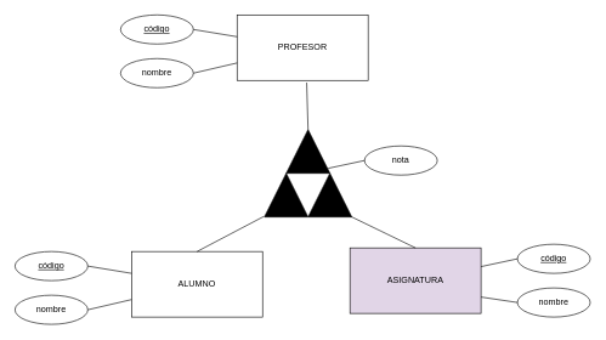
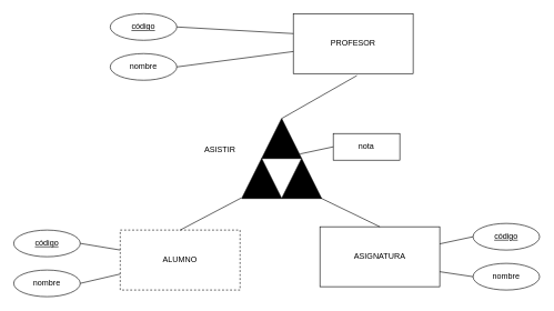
  <mxCell id="0" />
  <mxCell id="1" parent="0" />
- <mxCell id="2" value="PROFESOR" style="rounded=0;whiteSpace=wrap;html=1;" parent="1" vertex="1"><mxGeometry x="325" y="20" width="180" height="90" as="geometry" /></mxCell>
+ <mxCell id="2" value="PROFESOR" style="rounded=0;whiteSpace=wrap;html=1;" parent="1" vertex="1"><mxGeometry x="440" y="20" width="180" height="90" as="geometry" /></mxCell>
  <mxCell id="3" value="&lt;u&gt;código&lt;/u&gt;" style="ellipse;whiteSpace=wrap;html=1;" parent="1" vertex="1"><mxGeometry x="165" y="20" width="100" height="40" as="geometry" /></mxCell>
  <mxCell id="4" value="" style="endArrow=none;html=1;rounded=0;entryX=0;entryY=0.333;entryDx=0;entryDy=0;entryPerimeter=0;exitX=1;exitY=0.5;exitDx=0;exitDy=0;" parent="1" source="3" target="2" edge="1"><mxGeometry width="50" height="50" relative="1" as="geometry"><mxPoint x="225" y="20" as="sourcePoint" /><mxPoint x="255" y="-10" as="targetPoint" /></mxGeometry></mxCell>
  <mxCell id="5" value="nombre" style="ellipse;whiteSpace=wrap;html=1;" parent="1" vertex="1"><mxGeometry x="165" y="80" width="100" height="40" as="geometry" /></mxCell>
  <mxCell id="6" value="" style="endArrow=none;html=1;rounded=0;exitX=1;exitY=0.5;exitDx=0;exitDy=0;" parent="1" source="5" target="2" edge="1"><mxGeometry width="50" height="50" relative="1" as="geometry"><mxPoint x="155" y="90" as="sourcePoint" /><mxPoint x="275" y="290" as="targetPoint" /></mxGeometry></mxCell>
- <mxCell id="7" value="ALUMNO" style="rounded=0;whiteSpace=wrap;html=1;" parent="1" vertex="1"><mxGeometry x="180" y="345" width="180" height="90" as="geometry" /></mxCell>
+ <mxCell id="7" value="ALUMNO" style="rounded=0;whiteSpace=wrap;html=1;dashed=1;" parent="1" vertex="1"><mxGeometry x="180" y="345" width="180" height="90" as="geometry" /></mxCell>
  <mxCell id="8" value="&lt;u&gt;código&lt;/u&gt;" style="ellipse;whiteSpace=wrap;html=1;" parent="1" vertex="1"><mxGeometry x="20" y="345" width="100" height="40" as="geometry" /></mxCell>
  <mxCell id="9" value="" style="endArrow=none;html=1;rounded=0;entryX=0;entryY=0.333;entryDx=0;entryDy=0;entryPerimeter=0;exitX=1;exitY=0.5;exitDx=0;exitDy=0;" parent="1" source="8" target="7" edge="1"><mxGeometry width="50" height="50" relative="1" as="geometry"><mxPoint x="80" y="345" as="sourcePoint" /><mxPoint x="110" y="315" as="targetPoint" /></mxGeometry></mxCell>
  <mxCell id="10" value="nombre" style="ellipse;whiteSpace=wrap;html=1;" parent="1" vertex="1"><mxGeometry x="20" y="405" width="100" height="40" as="geometry" /></mxCell>
  <mxCell id="11" value="" style="endArrow=none;html=1;rounded=0;exitX=1;exitY=0.5;exitDx=0;exitDy=0;" parent="1" source="10" target="7" edge="1"><mxGeometry width="50" height="50" relative="1" as="geometry"><mxPoint x="10" y="415" as="sourcePoint" /><mxPoint x="130" y="615" as="targetPoint" /></mxGeometry></mxCell>
- <mxCell id="12" value="ASIGNATURA" style="rounded=0;whiteSpace=wrap;html=1;fillColor=#e1d5e7;" parent="1" vertex="1"><mxGeometry x="480" y="340" width="180" height="90" as="geometry" /></mxCell>
+ <mxCell id="12" value="ASIGNATURA" style="rounded=0;whiteSpace=wrap;html=1;" parent="1" vertex="1"><mxGeometry x="480" y="340" width="180" height="90" as="geometry" /></mxCell>
  <mxCell id="13" value="&lt;u&gt;código&lt;/u&gt;" style="ellipse;whiteSpace=wrap;html=1;" parent="1" vertex="1"><mxGeometry x="710" y="335" width="100" height="40" as="geometry" /></mxCell>
  <mxCell id="14" value="" style="endArrow=none;html=1;rounded=0;exitX=0;exitY=0.5;exitDx=0;exitDy=0;" parent="1" source="13" target="12" edge="1"><mxGeometry width="50" height="50" relative="1" as="geometry"><mxPoint x="770" y="335" as="sourcePoint" /><mxPoint x="870" y="364.97" as="targetPoint" /></mxGeometry></mxCell>
  <mxCell id="15" value="nombre" style="ellipse;whiteSpace=wrap;html=1;" parent="1" vertex="1"><mxGeometry x="710" y="395" width="100" height="40" as="geometry" /></mxCell>
  <mxCell id="16" value="" style="endArrow=none;html=1;rounded=0;exitX=0;exitY=0.5;exitDx=0;exitDy=0;entryX=1;entryY=0.75;entryDx=0;entryDy=0;" parent="1" source="15" target="12" edge="1"><mxGeometry width="50" height="50" relative="1" as="geometry"><mxPoint x="700" y="405" as="sourcePoint" /><mxPoint x="870" y="401" as="targetPoint" /></mxGeometry></mxCell>
  <mxCell id="17" value="" style="triangle;whiteSpace=wrap;html=1;fillColor=#000000;rotation=-90;" parent="1" vertex="1"><mxGeometry x="362.5" y="177.5" width="120" height="120" as="geometry" /></mxCell>
  <mxCell id="18" value="" style="triangle;whiteSpace=wrap;html=1;fillColor=#FFFFFF;rotation=90;" parent="1" vertex="1"><mxGeometry x="392.5" y="237.5" width="60" height="60" as="geometry" /></mxCell>
  <mxCell id="19" value="" style="endArrow=none;html=1;rounded=0;entryX=0.531;entryY=1.033;entryDx=0;entryDy=0;entryPerimeter=0;exitX=1;exitY=0.5;exitDx=0;exitDy=0;" parent="1" source="17" target="2" edge="1"><mxGeometry width="50" height="50" relative="1" as="geometry"><mxPoint x="330" y="270" as="sourcePoint" /><mxPoint x="380" y="220" as="targetPoint" /></mxGeometry></mxCell>
  <mxCell id="20" value="" style="endArrow=none;html=1;rounded=0;exitX=0.5;exitY=0;exitDx=0;exitDy=0;entryX=0.006;entryY=-0.006;entryDx=0;entryDy=0;entryPerimeter=0;" parent="1" source="7" target="17" edge="1"><mxGeometry width="50" height="50" relative="1" as="geometry"><mxPoint x="330" y="270" as="sourcePoint" /><mxPoint x="380" y="220" as="targetPoint" /></mxGeometry></mxCell>
  <mxCell id="21" value="" style="endArrow=none;html=1;rounded=0;entryX=0.011;entryY=0.977;entryDx=0;entryDy=0;entryPerimeter=0;exitX=0.5;exitY=0;exitDx=0;exitDy=0;" parent="1" source="12" target="17" edge="1"><mxGeometry width="50" height="50" relative="1" as="geometry"><mxPoint x="330" y="270" as="sourcePoint" /><mxPoint x="380" y="220" as="targetPoint" /></mxGeometry></mxCell>
- <mxCell id="23" value="nota" style="ellipse;whiteSpace=wrap;html=1;" vertex="1" parent="1"><mxGeometry x="500" y="200" width="100" height="40" as="geometry" /></mxCell>
+ <mxCell id="22" value="ASISTIR" style="text;html=1;strokeColor=none;fillColor=none;align=center;verticalAlign=middle;whiteSpace=wrap;rounded=0;" parent="1" vertex="1"><mxGeometry x="300" y="210" width="60" height="30" as="geometry" /></mxCell>
+ <mxCell id="23" value="nota" style="whiteSpace=wrap;html=1;rounded=0;" vertex="1" parent="1"><mxGeometry x="500" y="200" width="100" height="40" as="geometry" /></mxCell>
  <mxCell id="24" value="" style="endArrow=none;html=1;rounded=0;exitX=0;exitY=0.5;exitDx=0;exitDy=0;" edge="1" parent="1" source="23"><mxGeometry width="50" height="50" relative="1" as="geometry"><mxPoint x="560" y="200" as="sourcePoint" /><mxPoint x="450" y="230.714" as="targetPoint" /></mxGeometry></mxCell>
